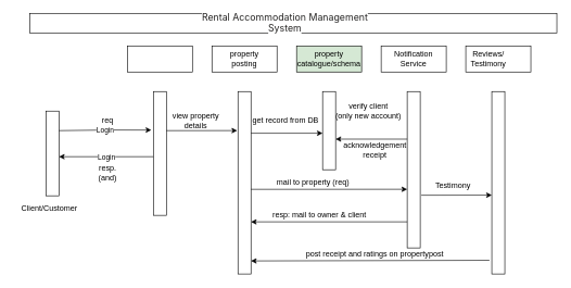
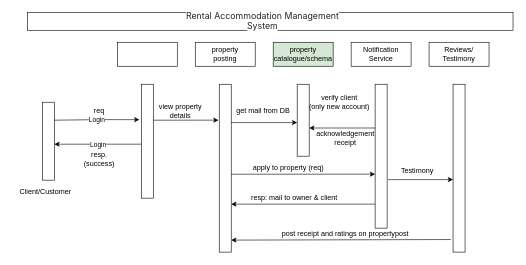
  <mxCell id="0" />
  <mxCell id="1" parent="0" />
  <mxCell id="2" value="" style="rounded=0;whiteSpace=wrap;html=1;" parent="1" vertex="1"><mxGeometry x="45" y="20" width="810" height="30" as="geometry" /></mxCell>
  <mxCell id="3" value="&lt;span style=&quot;color: rgb(37, 36, 35); font-family: -apple-system, BlinkMacSystemFont, &amp;quot;Segoe UI&amp;quot;, system-ui, &amp;quot;Apple Color Emoji&amp;quot;, &amp;quot;Segoe UI Emoji&amp;quot;, &amp;quot;Segoe UI Web&amp;quot;, sans-serif; font-size: 14.667px; text-align: start; background-color: rgb(255, 255, 255);&quot;&gt;Rental Accommodation Management System&lt;/span&gt;" style="text;html=1;strokeColor=none;fillColor=none;align=center;verticalAlign=middle;whiteSpace=wrap;rounded=0;" parent="1" vertex="1"><mxGeometry x="285" y="20" width="305" height="30" as="geometry" /></mxCell>
  <mxCell id="4" value="" style="rounded=0;whiteSpace=wrap;html=1;" parent="1" vertex="1"><mxGeometry x="195" y="70" width="100" height="40" as="geometry" /></mxCell>
  <mxCell id="5" value="" style="rounded=0;whiteSpace=wrap;html=1;" parent="1" vertex="1"><mxGeometry x="325" y="70" width="100" height="40" as="geometry" /></mxCell>
  <mxCell id="6" value="property catalogue/schema" style="rounded=0;whiteSpace=wrap;html=1;fillColor=#d5e8d4;" parent="1" vertex="1"><mxGeometry x="455" y="70" width="100" height="40" as="geometry" /></mxCell>
  <mxCell id="7" value="" style="rounded=0;whiteSpace=wrap;html=1;" parent="1" vertex="1"><mxGeometry x="585" y="70" width="100" height="40" as="geometry" /></mxCell>
  <mxCell id="8" value="" style="rounded=0;whiteSpace=wrap;html=1;" parent="1" vertex="1"><mxGeometry x="715" y="70" width="100" height="40" as="geometry" /></mxCell>
  <mxCell id="9" value="property&lt;br&gt;posting" style="text;html=1;strokeColor=none;fillColor=none;align=center;verticalAlign=middle;whiteSpace=wrap;rounded=0;" parent="1" vertex="1"><mxGeometry x="325" y="75" width="100" height="30" as="geometry" /></mxCell>
  <mxCell id="10" value="Notification Service" style="text;html=1;strokeColor=none;fillColor=none;align=center;verticalAlign=middle;whiteSpace=wrap;rounded=0;" parent="1" vertex="1"><mxGeometry x="610" y="75" width="50" height="30" as="geometry" /></mxCell>
- <mxCell id="11" value="Reviews/&lt;br&gt;Testimony" style="text;html=1;strokeColor=none;fillColor=none;align=center;verticalAlign=middle;whiteSpace=wrap;rounded=0;" parent="1" vertex="1"><mxGeometry x="720" y="75" width="60" height="30" as="geometry" /></mxCell>
+ <mxCell id="11" value="Reviews/&lt;br&gt;Testimony" style="text;html=1;strokeColor=none;fillColor=none;align=center;verticalAlign=middle;whiteSpace=wrap;rounded=0;" parent="1" vertex="1"><mxGeometry x="735" y="75" width="60" height="30" as="geometry" /></mxCell>
  <mxCell id="12" value="" style="rounded=0;whiteSpace=wrap;html=1;" parent="1" vertex="1"><mxGeometry x="235" y="140" width="20" height="190" as="geometry" /></mxCell>
  <mxCell id="13" value="" style="rounded=0;whiteSpace=wrap;html=1;" parent="1" vertex="1"><mxGeometry x="365" y="140" width="20" height="280" as="geometry" /></mxCell>
  <mxCell id="14" value="" style="rounded=0;whiteSpace=wrap;html=1;" parent="1" vertex="1"><mxGeometry x="495" y="140" width="20" height="120" as="geometry" /></mxCell>
  <mxCell id="15" value="" style="rounded=0;whiteSpace=wrap;html=1;" parent="1" vertex="1"><mxGeometry x="625" y="140" width="20" height="240" as="geometry" /></mxCell>
  <mxCell id="16" value="" style="rounded=0;whiteSpace=wrap;html=1;" parent="1" vertex="1"><mxGeometry x="755" y="140" width="20" height="280" as="geometry" /></mxCell>
  <mxCell id="17" value="" style="rounded=0;whiteSpace=wrap;html=1;" parent="1" vertex="1"><mxGeometry x="70" y="170" width="20" height="130" as="geometry" /></mxCell>
  <mxCell id="18" value="" style="endArrow=classic;html=1;rounded=0;entryX=-0.16;entryY=0.311;entryDx=0;entryDy=0;entryPerimeter=0;" parent="1" target="12" edge="1"><mxGeometry relative="1" as="geometry"><mxPoint x="90" y="200" as="sourcePoint" /><mxPoint x="190" y="200" as="targetPoint" /><Array as="points"><mxPoint x="165" y="199" /></Array></mxGeometry></mxCell>
  <mxCell id="19" value="Login" style="edgeLabel;resizable=0;html=1;align=center;verticalAlign=middle;" parent="18" connectable="0" vertex="1"><mxGeometry relative="1" as="geometry" /></mxCell>
  <mxCell id="20" value="" style="endArrow=classic;html=1;rounded=1;" parent="1" edge="1"><mxGeometry relative="1" as="geometry"><mxPoint x="235" y="240" as="sourcePoint" /><mxPoint x="90" y="240" as="targetPoint" /><Array as="points"><mxPoint x="165" y="240" /></Array></mxGeometry></mxCell>
  <mxCell id="21" value="Login" style="edgeLabel;resizable=0;html=1;align=center;verticalAlign=middle;" parent="20" connectable="0" vertex="1"><mxGeometry relative="1" as="geometry" /></mxCell>
  <mxCell id="22" value="req" style="text;html=1;strokeColor=none;fillColor=none;align=center;verticalAlign=middle;whiteSpace=wrap;rounded=0;" parent="1" vertex="1"><mxGeometry x="135" y="170" width="60" height="30" as="geometry" /></mxCell>
- <mxCell id="23" value="resp. (and)" style="text;html=1;strokeColor=none;fillColor=none;align=center;verticalAlign=middle;whiteSpace=wrap;rounded=0;" parent="1" vertex="1"><mxGeometry x="135" y="250" width="60" height="30" as="geometry" /></mxCell>
+ <mxCell id="23" value="resp. (success)" style="text;html=1;strokeColor=none;fillColor=none;align=center;verticalAlign=middle;whiteSpace=wrap;rounded=0;" parent="1" vertex="1"><mxGeometry x="135" y="250" width="60" height="30" as="geometry" /></mxCell>
  <mxCell id="24" value="" style="endArrow=classic;html=1;rounded=1;entryX=-0.06;entryY=0.214;entryDx=0;entryDy=0;entryPerimeter=0;" parent="1" target="13" edge="1"><mxGeometry width="50" height="50" relative="1" as="geometry"><mxPoint x="255" y="200" as="sourcePoint" /><mxPoint x="305" y="150" as="targetPoint" /></mxGeometry></mxCell>
  <mxCell id="25" value="view property &lt;br&gt;details" style="text;html=1;align=center;verticalAlign=middle;resizable=0;points=[];autosize=1;strokeColor=none;fillColor=none;" parent="1" vertex="1"><mxGeometry x="255" y="165" width="90" height="40" as="geometry" /></mxCell>
- <mxCell id="26" value="get record from DB" style="text;html=1;align=center;verticalAlign=middle;resizable=0;points=[];autosize=1;strokeColor=none;fillColor=none;" parent="1" vertex="1"><mxGeometry x="377.5" y="170" width="120" height="30" as="geometry" /></mxCell>
+ <mxCell id="26" value="get mail from DB" style="text;html=1;align=center;verticalAlign=middle;resizable=0;points=[];autosize=1;strokeColor=none;fillColor=none;" parent="1" vertex="1"><mxGeometry x="377.5" y="170" width="120" height="30" as="geometry" /></mxCell>
  <mxCell id="27" value="" style="endArrow=classic;html=1;rounded=1;" parent="1" edge="1"><mxGeometry width="50" height="50" relative="1" as="geometry"><mxPoint x="385" y="204" as="sourcePoint" /><mxPoint x="495" y="204" as="targetPoint" /></mxGeometry></mxCell>
  <mxCell id="28" value="verify client&lt;br&gt;(only new account)" style="text;html=1;align=center;verticalAlign=middle;resizable=0;points=[];autosize=1;strokeColor=none;fillColor=none;" parent="1" vertex="1"><mxGeometry x="505" y="150" width="120" height="40" as="geometry" /></mxCell>
  <mxCell id="29" value="" style="endArrow=classic;html=1;rounded=1;" parent="1" edge="1"><mxGeometry width="50" height="50" relative="1" as="geometry"><mxPoint x="625" y="213" as="sourcePoint" /><mxPoint x="515" y="213" as="targetPoint" /></mxGeometry></mxCell>
  <mxCell id="30" value="acknowledgement&lt;br&gt;receipt" style="text;html=1;align=center;verticalAlign=middle;resizable=0;points=[];autosize=1;strokeColor=none;fillColor=none;" parent="1" vertex="1"><mxGeometry x="515" y="210" width="120" height="40" as="geometry" /></mxCell>
  <mxCell id="31" value="Client/Customer" style="text;html=1;align=center;verticalAlign=middle;resizable=0;points=[];autosize=1;strokeColor=none;fillColor=none;" parent="1" vertex="1"><mxGeometry x="20" y="305" width="110" height="30" as="geometry" /></mxCell>
  <mxCell id="32" value="" style="endArrow=classic;html=1;rounded=1;exitX=1.08;exitY=0.663;exitDx=0;exitDy=0;exitPerimeter=0;" parent="1" source="15" edge="1"><mxGeometry width="50" height="50" relative="1" as="geometry"><mxPoint x="435" y="270" as="sourcePoint" /><mxPoint x="755" y="299" as="targetPoint" /></mxGeometry></mxCell>
  <mxCell id="33" value="Testimony" style="text;html=1;align=center;verticalAlign=middle;resizable=0;points=[];autosize=1;strokeColor=none;fillColor=none;" parent="1" vertex="1"><mxGeometry x="655" y="270" width="80" height="30" as="geometry" /></mxCell>
  <mxCell id="34" value="" style="endArrow=classic;html=1;rounded=1;exitX=-0.18;exitY=0.925;exitDx=0;exitDy=0;exitPerimeter=0;" parent="1" source="16" edge="1"><mxGeometry width="50" height="50" relative="1" as="geometry"><mxPoint x="495" y="400" as="sourcePoint" /><mxPoint x="385" y="400" as="targetPoint" /></mxGeometry></mxCell>
  <mxCell id="35" value="post receipt and ratings on propertypost" style="text;html=1;align=center;verticalAlign=middle;resizable=0;points=[];autosize=1;strokeColor=none;fillColor=none;" parent="1" vertex="1"><mxGeometry x="450" y="375" width="250" height="30" as="geometry" /></mxCell>
  <mxCell id="36" value="" style="endArrow=classic;html=1;rounded=1;exitX=1;exitY=0.536;exitDx=0;exitDy=0;exitPerimeter=0;" parent="1" source="13" edge="1"><mxGeometry width="50" height="50" relative="1" as="geometry"><mxPoint x="465" y="200" as="sourcePoint" /><mxPoint x="625" y="290" as="targetPoint" /></mxGeometry></mxCell>
- <mxCell id="37" value="mail to property (req)" style="text;html=1;align=center;verticalAlign=middle;resizable=0;points=[];autosize=1;strokeColor=none;fillColor=none;" parent="1" vertex="1"><mxGeometry x="410" y="265" width="140" height="30" as="geometry" /></mxCell>
+ <mxCell id="37" value="apply to property (req)" style="text;html=1;align=center;verticalAlign=middle;resizable=0;points=[];autosize=1;strokeColor=none;fillColor=none;" parent="1" vertex="1"><mxGeometry x="410" y="265" width="140" height="30" as="geometry" /></mxCell>
  <mxCell id="38" value="" style="endArrow=classic;html=1;rounded=1;startArrow=none;" parent="1" edge="1"><mxGeometry width="50" height="50" relative="1" as="geometry"><mxPoint x="625" y="340" as="sourcePoint" /><mxPoint x="385" y="340" as="targetPoint" /></mxGeometry></mxCell>
  <mxCell id="39" value="resp: mail to owner &amp;amp; client" style="text;html=1;align=center;verticalAlign=middle;resizable=0;points=[];autosize=1;strokeColor=none;fillColor=none;" parent="1" vertex="1"><mxGeometry x="405" y="315" width="170" height="30" as="geometry" /></mxCell>
